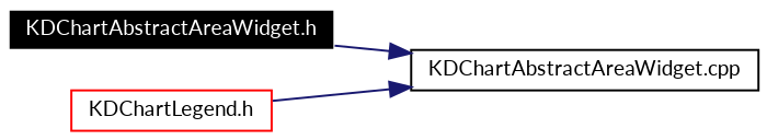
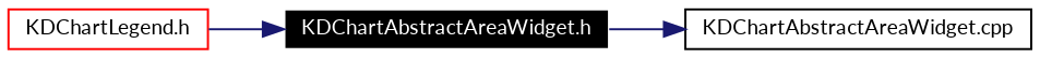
  digraph {
    fontname=Lato
    rankdir=LR
    node [fontname=Lato fontsize=10 shape=record]
    edge [color=midnightblue fontname=Lato fontsize=10 labelfontname=Helvetica labelfontsize=10 style=solid]
    n1 [color=white fillcolor=black fontcolor=white height=0.2 label="KDChartAbstractAreaWidget.h" style=filled width=0.4]
    n2 [color=black height=0.2 label="KDChartAbstractAreaWidget.cpp" width=0.4]
    n3 [color=red height=0.2 label="KDChartLegend.h" width=0.4]
    n1 -> n2
-   n3 -> n2
+   n3 -> n1
  }
